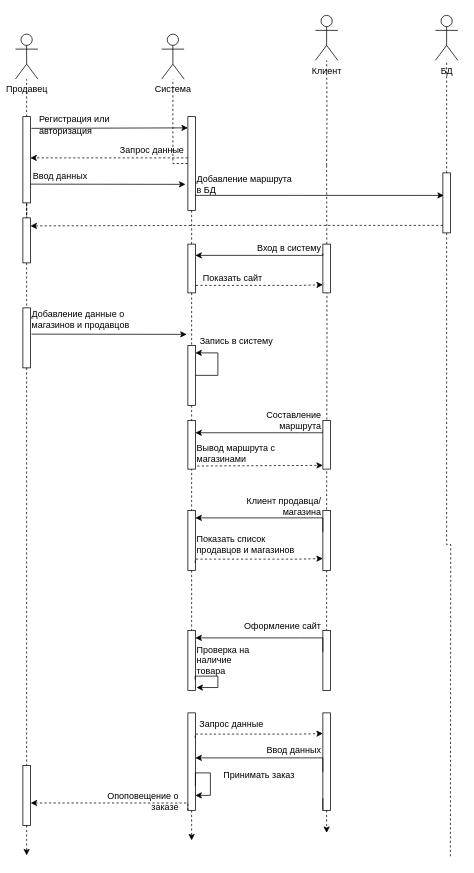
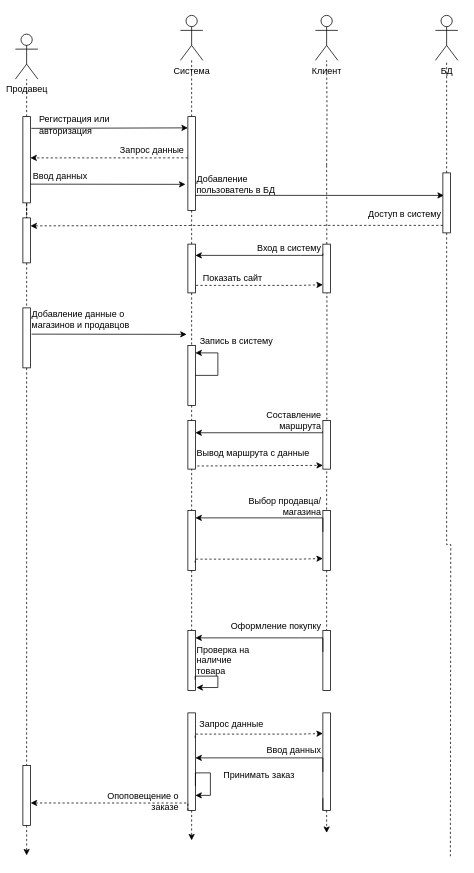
  <mxCell id="0" />
  <mxCell id="1" parent="0" />
  <mxCell id="2" value="Клиент" style="shape=umlActor;verticalLabelPosition=bottom;verticalAlign=top;html=1;outlineConnect=0;" parent="1" vertex="1"><mxGeometry x="420" y="20" width="30" height="60" as="geometry" /></mxCell>
- <mxCell id="3" value="Система" style="shape=umlActor;verticalLabelPosition=bottom;verticalAlign=top;html=1;outlineConnect=0;" parent="1" vertex="1"><mxGeometry x="215" y="45" width="30" height="60" as="geometry" /></mxCell>
+ <mxCell id="3" value="Система" style="shape=umlActor;verticalLabelPosition=bottom;verticalAlign=top;html=1;outlineConnect=0;" parent="1" vertex="1"><mxGeometry x="240" y="20" width="30" height="60" as="geometry" /></mxCell>
  <mxCell id="4" value="Продавец" style="shape=umlActor;verticalLabelPosition=bottom;verticalAlign=top;html=1;outlineConnect=0;" parent="1" vertex="1"><mxGeometry x="20" y="45" width="30" height="60" as="geometry" /></mxCell>
  <mxCell id="5" style="edgeStyle=orthogonalEdgeStyle;rounded=0;orthogonalLoop=1;jettySize=auto;html=1;dashed=1;endArrow=none;endFill=0;entryX=0.5;entryY=0;entryDx=0;entryDy=0;" parent="1" source="6" edge="1" target="77"><mxGeometry relative="1" as="geometry"><mxPoint x="35" y="780" as="targetPoint" /></mxGeometry></mxCell>
  <mxCell id="6" value="" style="rounded=0;whiteSpace=wrap;html=1;" parent="1" vertex="1"><mxGeometry x="30" y="410" width="10" height="80" as="geometry" /></mxCell>
- <mxCell id="7" value="Клиент продавца/магазина" style="text;html=1;strokeColor=none;fillColor=none;align=right;verticalAlign=middle;whiteSpace=wrap;rounded=0;" parent="1" vertex="1"><mxGeometry x="300" y="650" width="130" height="50" as="geometry" /></mxCell>
+ <mxCell id="7" value="Выбор продавца/магазина" style="text;html=1;strokeColor=none;fillColor=none;align=right;verticalAlign=middle;whiteSpace=wrap;rounded=0;" parent="1" vertex="1"><mxGeometry x="300" y="650" width="130" height="50" as="geometry" /></mxCell>
  <mxCell id="8" style="edgeStyle=orthogonalEdgeStyle;rounded=0;orthogonalLoop=1;jettySize=auto;html=1;entryX=0.5;entryY=0;entryDx=0;entryDy=0;dashed=1;endArrow=none;endFill=0;startArrow=none;" parent="1" source="45" target="6" edge="1"><mxGeometry relative="1" as="geometry" /></mxCell>
  <mxCell id="9" style="edgeStyle=orthogonalEdgeStyle;rounded=0;orthogonalLoop=1;jettySize=auto;html=1;dashed=1;endArrow=none;endFill=0;" parent="1" source="10" target="4" edge="1"><mxGeometry relative="1" as="geometry" /></mxCell>
  <mxCell id="10" value="" style="rounded=0;whiteSpace=wrap;html=1;" parent="1" vertex="1"><mxGeometry x="30" y="155" width="10" height="115" as="geometry" /></mxCell>
  <mxCell id="11" style="edgeStyle=orthogonalEdgeStyle;rounded=0;orthogonalLoop=1;jettySize=auto;html=1;dashed=1;endArrow=none;endFill=0;" parent="1" source="12" target="3" edge="1"><mxGeometry relative="1" as="geometry" /></mxCell>
  <mxCell id="12" value="" style="rounded=0;whiteSpace=wrap;html=1;" parent="1" vertex="1"><mxGeometry x="250" y="155" width="10" height="125" as="geometry" /></mxCell>
  <mxCell id="13" style="edgeStyle=orthogonalEdgeStyle;rounded=0;orthogonalLoop=1;jettySize=auto;html=1;dashed=1;endArrow=none;endFill=0;" parent="1" target="2" edge="1"><mxGeometry relative="1" as="geometry"><mxPoint x="435" y="220" as="sourcePoint" /></mxGeometry></mxCell>
  <mxCell id="14" style="edgeStyle=orthogonalEdgeStyle;rounded=0;orthogonalLoop=1;jettySize=auto;html=1;endArrow=none;endFill=0;dashed=1;" parent="1" target="22" edge="1"><mxGeometry relative="1" as="geometry"><mxPoint x="435" y="220" as="sourcePoint" /></mxGeometry></mxCell>
  <mxCell id="15" value="Регистрация или авторизация&amp;nbsp;" style="text;html=1;strokeColor=none;fillColor=none;align=left;verticalAlign=middle;whiteSpace=wrap;rounded=0;" parent="1" vertex="1"><mxGeometry x="50" y="156" width="130" height="20" as="geometry" /></mxCell>
  <mxCell id="16" value="" style="endArrow=classic;html=1;rounded=0;fontSize=12;exitX=1.131;exitY=0.136;exitDx=0;exitDy=0;exitPerimeter=0;" parent="1" source="10" edge="1"><mxGeometry width="50" height="50" relative="1" as="geometry"><mxPoint x="40" y="176" as="sourcePoint" /><mxPoint x="250" y="170" as="targetPoint" /></mxGeometry></mxCell>
  <mxCell id="17" style="edgeStyle=orthogonalEdgeStyle;rounded=0;orthogonalLoop=1;jettySize=auto;html=1;exitX=0;exitY=0.75;exitDx=0;exitDy=0;entryX=1;entryY=0.75;entryDx=0;entryDy=0;dashed=1;" parent="1" edge="1"><mxGeometry relative="1" as="geometry"><mxPoint x="250" y="210" as="sourcePoint" /><mxPoint x="40" y="210" as="targetPoint" /></mxGeometry></mxCell>
  <mxCell id="18" value="Запрос данные" style="text;html=1;strokeColor=none;fillColor=none;align=center;verticalAlign=middle;whiteSpace=wrap;rounded=0;" parent="1" vertex="1"><mxGeometry x="155" y="187.5" width="95" height="25" as="geometry" /></mxCell>
  <mxCell id="19" value="Ввод данных" style="text;html=1;strokeColor=none;fillColor=none;align=center;verticalAlign=middle;whiteSpace=wrap;rounded=0;" parent="1" vertex="1"><mxGeometry x="40" y="220" width="80" height="30" as="geometry" /></mxCell>
  <mxCell id="20" value="" style="endArrow=classic;html=1;rounded=0;fontSize=12;entryX=-0.192;entryY=0.11;entryDx=0;entryDy=0;entryPerimeter=0;exitX=1.131;exitY=0.136;exitDx=0;exitDy=0;exitPerimeter=0;" parent="1" edge="1"><mxGeometry width="50" height="50" relative="1" as="geometry"><mxPoint x="40" y="245" as="sourcePoint" /><mxPoint x="246.77" y="245.31" as="targetPoint" /></mxGeometry></mxCell>
  <mxCell id="21" style="edgeStyle=orthogonalEdgeStyle;rounded=0;orthogonalLoop=1;jettySize=auto;html=1;entryX=0.5;entryY=0;entryDx=0;entryDy=0;dashed=1;endArrow=none;endFill=0;" edge="1" parent="1" source="22" target="35"><mxGeometry relative="1" as="geometry" /></mxCell>
  <mxCell id="22" value="" style="rounded=0;whiteSpace=wrap;html=1;" parent="1" vertex="1"><mxGeometry x="430" y="680" width="10" height="80" as="geometry" /></mxCell>
  <mxCell id="23" style="edgeStyle=orthogonalEdgeStyle;rounded=0;orthogonalLoop=1;jettySize=auto;html=1;entryX=0.5;entryY=0;entryDx=0;entryDy=0;dashed=1;endArrow=none;endFill=0;" edge="1" parent="1" source="24" target="36"><mxGeometry relative="1" as="geometry" /></mxCell>
  <mxCell id="24" value="" style="rounded=0;whiteSpace=wrap;html=1;" parent="1" vertex="1"><mxGeometry x="250" y="680" width="10" height="80" as="geometry" /></mxCell>
  <mxCell id="25" style="edgeStyle=orthogonalEdgeStyle;rounded=0;orthogonalLoop=1;jettySize=auto;html=1;exitX=1;exitY=0.75;exitDx=0;exitDy=0;entryX=0.031;entryY=0.692;entryDx=0;entryDy=0;entryPerimeter=0;dashed=1;" parent="1" edge="1"><mxGeometry relative="1" as="geometry"><Array as="points"><mxPoint x="259.69" y="745" /><mxPoint x="399.69" y="745" /></Array><mxPoint x="259.69" y="750" as="sourcePoint" /><mxPoint x="430" y="744.2" as="targetPoint" /></mxGeometry></mxCell>
- <mxCell id="26" value="Показать список продавцов и магазинов" style="text;html=1;strokeColor=none;fillColor=none;align=left;verticalAlign=middle;whiteSpace=wrap;rounded=0;" parent="1" vertex="1"><mxGeometry x="260" y="715" width="140" height="20" as="geometry" /></mxCell>
  <mxCell id="27" style="edgeStyle=orthogonalEdgeStyle;rounded=0;orthogonalLoop=1;jettySize=auto;html=1;exitX=0;exitY=0.25;exitDx=0;exitDy=0;" parent="1" edge="1"><mxGeometry relative="1" as="geometry"><mxPoint x="260" y="690" as="targetPoint" /><Array as="points"><mxPoint x="400" y="690" /><mxPoint x="261" y="690" /></Array><mxPoint x="430" y="708.75" as="sourcePoint" /></mxGeometry></mxCell>
  <mxCell id="28" value="Добавление данные о магазинов и продавцов" style="text;html=1;strokeColor=none;fillColor=none;align=left;verticalAlign=middle;whiteSpace=wrap;rounded=0;" parent="1" vertex="1"><mxGeometry x="40" y="410" width="148.38" height="30" as="geometry" /></mxCell>
  <mxCell id="29" value="" style="endArrow=classic;html=1;rounded=0;fontSize=12;entryX=-0.192;entryY=0.11;entryDx=0;entryDy=0;entryPerimeter=0;exitX=1.131;exitY=0.136;exitDx=0;exitDy=0;exitPerimeter=0;" parent="1" edge="1"><mxGeometry width="50" height="50" relative="1" as="geometry"><mxPoint x="41.62" y="445" as="sourcePoint" /><mxPoint x="248.39" y="445.31" as="targetPoint" /></mxGeometry></mxCell>
  <mxCell id="30" style="edgeStyle=orthogonalEdgeStyle;rounded=0;orthogonalLoop=1;jettySize=auto;html=1;entryX=0.5;entryY=0;entryDx=0;entryDy=0;dashed=1;endArrow=none;endFill=0;" parent="1" source="31" target="24" edge="1"><mxGeometry relative="1" as="geometry" /></mxCell>
  <mxCell id="31" value="" style="rounded=0;whiteSpace=wrap;html=1;" parent="1" vertex="1"><mxGeometry x="250" y="460" width="10" height="80" as="geometry" /></mxCell>
  <mxCell id="32" value="Запись в систему" style="text;html=1;strokeColor=none;fillColor=none;align=center;verticalAlign=middle;whiteSpace=wrap;rounded=0;" parent="1" vertex="1"><mxGeometry x="260" y="440" width="110" height="30" as="geometry" /></mxCell>
  <mxCell id="33" style="edgeStyle=orthogonalEdgeStyle;rounded=0;orthogonalLoop=1;jettySize=auto;html=1;entryX=1;entryY=0.125;entryDx=0;entryDy=0;entryPerimeter=0;endArrow=classic;endFill=1;exitX=1;exitY=0.5;exitDx=0;exitDy=0;" parent="1" source="31" target="31" edge="1"><mxGeometry relative="1" as="geometry"><Array as="points"><mxPoint x="290" y="500" /><mxPoint x="290" y="470" /></Array></mxGeometry></mxCell>
- <mxCell id="34" value="Оформление сайт" style="text;html=1;strokeColor=none;fillColor=none;align=right;verticalAlign=middle;whiteSpace=wrap;rounded=0;" parent="1" vertex="1"><mxGeometry x="300" y="810" width="130" height="50" as="geometry" /></mxCell>
+ <mxCell id="34" value="Оформление покупку" style="text;html=1;strokeColor=none;fillColor=none;align=right;verticalAlign=middle;whiteSpace=wrap;rounded=0;" parent="1" vertex="1"><mxGeometry x="300" y="810" width="130" height="50" as="geometry" /></mxCell>
  <mxCell id="35" value="" style="rounded=0;whiteSpace=wrap;html=1;" parent="1" vertex="1"><mxGeometry x="430" y="840" width="10" height="80" as="geometry" /></mxCell>
  <mxCell id="36" value="" style="rounded=0;whiteSpace=wrap;html=1;" parent="1" vertex="1"><mxGeometry x="250" y="840" width="10" height="80" as="geometry" /></mxCell>
  <mxCell id="37" style="edgeStyle=orthogonalEdgeStyle;rounded=0;orthogonalLoop=1;jettySize=auto;html=1;exitX=0;exitY=0.25;exitDx=0;exitDy=0;" parent="1" edge="1"><mxGeometry relative="1" as="geometry"><mxPoint x="260" y="850" as="targetPoint" /><Array as="points"><mxPoint x="400" y="850" /><mxPoint x="261" y="850" /></Array><mxPoint x="430" y="868.75" as="sourcePoint" /></mxGeometry></mxCell>
  <mxCell id="38" value="" style="endArrow=classic;html=1;rounded=0;fontSize=12;exitX=1.131;exitY=0.136;exitDx=0;exitDy=0;exitPerimeter=0;entryX=0.133;entryY=0.376;entryDx=0;entryDy=0;entryPerimeter=0;" edge="1" parent="1" target="41"><mxGeometry width="50" height="50" relative="1" as="geometry"><mxPoint x="260" y="260" as="sourcePoint" /><mxPoint x="580" y="260" as="targetPoint" /></mxGeometry></mxCell>
  <mxCell id="39" style="edgeStyle=orthogonalEdgeStyle;rounded=0;orthogonalLoop=1;jettySize=auto;html=1;dashed=1;endArrow=none;endFill=0;" edge="1" parent="1" source="41" target="42"><mxGeometry relative="1" as="geometry" /></mxCell>
  <mxCell id="40" style="edgeStyle=orthogonalEdgeStyle;rounded=0;orthogonalLoop=1;jettySize=auto;html=1;dashed=1;endArrow=none;endFill=0;" edge="1" parent="1" source="41"><mxGeometry relative="1" as="geometry"><mxPoint x="600" y="1141.143" as="targetPoint" /></mxGeometry></mxCell>
  <mxCell id="41" value="" style="rounded=0;whiteSpace=wrap;html=1;" vertex="1" parent="1"><mxGeometry x="590" y="230" width="10" height="80" as="geometry" /></mxCell>
  <mxCell id="42" value="БД" style="shape=umlActor;verticalLabelPosition=bottom;verticalAlign=top;html=1;outlineConnect=0;" vertex="1" parent="1"><mxGeometry x="580" y="20" width="30" height="60" as="geometry" /></mxCell>
- <mxCell id="43" value="Добавление маршрута в БД" style="text;html=1;strokeColor=none;fillColor=none;align=left;verticalAlign=middle;whiteSpace=wrap;rounded=0;" vertex="1" parent="1"><mxGeometry x="260" y="230" width="130" height="30" as="geometry" /></mxCell>
+ <mxCell id="43" value="Добавление пользователь в БД" style="text;html=1;strokeColor=none;fillColor=none;align=left;verticalAlign=middle;whiteSpace=wrap;rounded=0;" vertex="1" parent="1"><mxGeometry x="260" y="230" width="130" height="30" as="geometry" /></mxCell>
  <mxCell id="44" style="edgeStyle=orthogonalEdgeStyle;rounded=0;orthogonalLoop=1;jettySize=auto;html=1;exitX=0;exitY=0.875;exitDx=0;exitDy=0;entryX=1.014;entryY=0.178;entryDx=0;entryDy=0;dashed=1;exitPerimeter=0;entryPerimeter=0;" edge="1" parent="1" source="41" target="45"><mxGeometry relative="1" as="geometry"><mxPoint x="470" y="300" as="sourcePoint" /><mxPoint x="260" y="300" as="targetPoint" /></mxGeometry></mxCell>
  <mxCell id="45" value="" style="rounded=0;whiteSpace=wrap;html=1;" vertex="1" parent="1"><mxGeometry x="30" y="290" width="10" height="60" as="geometry" /></mxCell>
  <mxCell id="46" value="" style="edgeStyle=orthogonalEdgeStyle;rounded=0;orthogonalLoop=1;jettySize=auto;html=1;entryX=0.5;entryY=0;entryDx=0;entryDy=0;dashed=1;endArrow=none;endFill=0;" edge="1" parent="1" source="10" target="45"><mxGeometry relative="1" as="geometry"><mxPoint x="35" y="270" as="sourcePoint" /><mxPoint x="35" y="560" as="targetPoint" /></mxGeometry></mxCell>
+ <mxCell id="47" value="&lt;div style=&quot;&quot;&gt;&lt;span style=&quot;background-color: initial;&quot;&gt;Доступ в систему&lt;/span&gt;&lt;/div&gt;" style="text;html=1;strokeColor=none;fillColor=none;align=right;verticalAlign=middle;whiteSpace=wrap;rounded=0;" vertex="1" parent="1"><mxGeometry x="460" y="270" width="130" height="30" as="geometry" /></mxCell>
  <mxCell id="48" value="" style="rounded=0;whiteSpace=wrap;html=1;" vertex="1" parent="1"><mxGeometry x="430" y="325" width="10" height="65" as="geometry" /></mxCell>
  <mxCell id="49" value="Вход в систему" style="text;html=1;strokeColor=none;fillColor=none;align=right;verticalAlign=middle;whiteSpace=wrap;rounded=0;" vertex="1" parent="1"><mxGeometry x="320" y="320" width="110" height="20" as="geometry" /></mxCell>
  <mxCell id="50" style="edgeStyle=orthogonalEdgeStyle;rounded=0;orthogonalLoop=1;jettySize=auto;html=1;exitX=1;exitY=0.75;exitDx=0;exitDy=0;entryX=0.031;entryY=0.692;entryDx=0;entryDy=0;entryPerimeter=0;dashed=1;" edge="1" parent="1"><mxGeometry relative="1" as="geometry"><Array as="points"><mxPoint x="259.69" y="380" /><mxPoint x="399.69" y="380" /></Array><mxPoint x="259.69" y="385" as="sourcePoint" /><mxPoint x="430" y="379.2" as="targetPoint" /></mxGeometry></mxCell>
  <mxCell id="51" value="Показать сайт" style="text;html=1;strokeColor=none;fillColor=none;align=center;verticalAlign=middle;whiteSpace=wrap;rounded=0;" vertex="1" parent="1"><mxGeometry x="260" y="360" width="100" height="20" as="geometry" /></mxCell>
  <mxCell id="52" style="edgeStyle=orthogonalEdgeStyle;rounded=0;orthogonalLoop=1;jettySize=auto;html=1;exitX=0;exitY=0.25;exitDx=0;exitDy=0;" edge="1" parent="1"><mxGeometry relative="1" as="geometry"><mxPoint x="260" y="340" as="targetPoint" /><Array as="points"><mxPoint x="400" y="340" /><mxPoint x="261" y="340" /></Array><mxPoint x="430" y="337.5" as="sourcePoint" /></mxGeometry></mxCell>
  <mxCell id="53" value="" style="rounded=0;whiteSpace=wrap;html=1;" vertex="1" parent="1"><mxGeometry x="250" y="325" width="10" height="65" as="geometry" /></mxCell>
  <mxCell id="54" value="" style="edgeStyle=orthogonalEdgeStyle;rounded=0;orthogonalLoop=1;jettySize=auto;html=1;entryX=0.5;entryY=0;entryDx=0;entryDy=0;endArrow=none;endFill=0;dashed=1;" edge="1" parent="1" source="12" target="53"><mxGeometry relative="1" as="geometry"><mxPoint x="255" y="280" as="sourcePoint" /><mxPoint x="255" y="560" as="targetPoint" /></mxGeometry></mxCell>
  <mxCell id="55" value="" style="edgeStyle=orthogonalEdgeStyle;rounded=0;orthogonalLoop=1;jettySize=auto;html=1;endArrow=none;endFill=0;dashed=1;startArrow=none;" edge="1" parent="1" source="53"><mxGeometry relative="1" as="geometry"><mxPoint x="255" y="390" as="sourcePoint" /><mxPoint x="255" y="460" as="targetPoint" /></mxGeometry></mxCell>
- <mxCell id="56" value="&lt;span style=&quot;text-align: center;&quot;&gt;Вывод маршрута с магазинами&lt;/span&gt;" style="text;html=1;strokeColor=none;fillColor=none;align=left;verticalAlign=middle;whiteSpace=wrap;rounded=0;" vertex="1" parent="1"><mxGeometry x="260" y="591.5" width="170" height="25" as="geometry" /></mxCell>
+ <mxCell id="56" value="&lt;span style=&quot;text-align: center;&quot;&gt;Вывод маршрута с данные&lt;/span&gt;" style="text;html=1;strokeColor=none;fillColor=none;align=left;verticalAlign=middle;whiteSpace=wrap;rounded=0;" vertex="1" parent="1"><mxGeometry x="260" y="591.5" width="170" height="25" as="geometry" /></mxCell>
  <mxCell id="57" style="edgeStyle=orthogonalEdgeStyle;rounded=0;orthogonalLoop=1;jettySize=auto;html=1;exitX=0;exitY=0.25;exitDx=0;exitDy=0;" edge="1" parent="1"><mxGeometry relative="1" as="geometry"><mxPoint x="260" y="576.5" as="targetPoint" /><Array as="points"><mxPoint x="400" y="576.5" /><mxPoint x="261" y="576.5" /></Array><mxPoint x="430" y="574" as="sourcePoint" /></mxGeometry></mxCell>
  <mxCell id="58" value="&lt;span style=&quot;text-align: center;&quot;&gt;Составление маршрута&lt;/span&gt;" style="text;html=1;strokeColor=none;fillColor=none;align=right;verticalAlign=middle;whiteSpace=wrap;rounded=0;" vertex="1" parent="1"><mxGeometry x="300" y="550" width="130" height="20" as="geometry" /></mxCell>
  <mxCell id="59" value="" style="endArrow=classic;html=1;rounded=0;fontSize=12;exitX=1.253;exitY=0.936;exitDx=0;exitDy=0;exitPerimeter=0;dashed=1;" edge="1" source="60" parent="1"><mxGeometry width="50" height="50" relative="1" as="geometry"><mxPoint x="260" y="626.08" as="sourcePoint" /><mxPoint x="430" y="620" as="targetPoint" /></mxGeometry></mxCell>
  <mxCell id="60" value="" style="rounded=0;whiteSpace=wrap;html=1;" vertex="1" parent="1"><mxGeometry x="250" y="560" width="10" height="65" as="geometry" /></mxCell>
  <mxCell id="61" value="" style="rounded=0;whiteSpace=wrap;html=1;" vertex="1" parent="1"><mxGeometry x="430" y="560" width="10" height="65" as="geometry" /></mxCell>
  <mxCell id="62" value="Запрос данные&amp;nbsp;" style="text;html=1;strokeColor=none;fillColor=none;align=center;verticalAlign=middle;whiteSpace=wrap;rounded=0;" vertex="1" parent="1"><mxGeometry x="260" y="952.5" width="100" height="25" as="geometry" /></mxCell>
  <mxCell id="63" style="edgeStyle=orthogonalEdgeStyle;rounded=0;orthogonalLoop=1;jettySize=auto;html=1;exitX=1;exitY=0.75;exitDx=0;exitDy=0;entryX=1.148;entryY=0.953;entryDx=0;entryDy=0;entryPerimeter=0;" edge="1" parent="1" target="36"><mxGeometry relative="1" as="geometry"><Array as="points"><mxPoint x="260" y="901" /><mxPoint x="290" y="901" /><mxPoint x="290" y="916" /></Array><mxPoint x="259.69" y="905.8" as="sourcePoint" /><mxPoint x="430" y="900" as="targetPoint" /></mxGeometry></mxCell>
  <mxCell id="64" value="Ввод данных" style="text;html=1;strokeColor=none;fillColor=none;align=right;verticalAlign=middle;whiteSpace=wrap;rounded=0;" vertex="1" parent="1"><mxGeometry x="300" y="989" width="130" height="22.5" as="geometry" /></mxCell>
  <mxCell id="65" style="edgeStyle=orthogonalEdgeStyle;rounded=0;orthogonalLoop=1;jettySize=auto;html=1;dashed=1;endArrow=classic;endFill=1;" edge="1" parent="1" source="66"><mxGeometry relative="1" as="geometry"><mxPoint x="435" y="1110" as="targetPoint" /></mxGeometry></mxCell>
  <mxCell id="66" value="" style="rounded=0;whiteSpace=wrap;html=1;" vertex="1" parent="1"><mxGeometry x="430" y="950" width="10" height="130" as="geometry" /></mxCell>
  <mxCell id="67" style="edgeStyle=orthogonalEdgeStyle;rounded=0;orthogonalLoop=1;jettySize=auto;html=1;dashed=1;endArrow=classic;endFill=1;" edge="1" parent="1" source="68"><mxGeometry relative="1" as="geometry"><mxPoint x="255" y="1120" as="targetPoint" /></mxGeometry></mxCell>
  <mxCell id="68" value="" style="rounded=0;whiteSpace=wrap;html=1;" vertex="1" parent="1"><mxGeometry x="250" y="950" width="10" height="130" as="geometry" /></mxCell>
  <mxCell id="69" style="edgeStyle=orthogonalEdgeStyle;rounded=0;orthogonalLoop=1;jettySize=auto;html=1;exitX=0;exitY=0.25;exitDx=0;exitDy=0;" edge="1" parent="1"><mxGeometry relative="1" as="geometry"><mxPoint x="260" y="1010" as="targetPoint" /><Array as="points"><mxPoint x="400" y="1010" /><mxPoint x="261" y="1010" /></Array><mxPoint x="430" y="1028.75" as="sourcePoint" /></mxGeometry></mxCell>
  <mxCell id="70" value="Проверка на&lt;br&gt;наличие&lt;br&gt;товара" style="text;html=1;strokeColor=none;fillColor=none;align=left;verticalAlign=middle;whiteSpace=wrap;rounded=0;" vertex="1" parent="1"><mxGeometry x="260" y="855" width="110" height="50" as="geometry" /></mxCell>
  <mxCell id="71" style="edgeStyle=orthogonalEdgeStyle;rounded=0;orthogonalLoop=1;jettySize=auto;html=1;exitX=1;exitY=0.75;exitDx=0;exitDy=0;entryX=0.031;entryY=0.692;entryDx=0;entryDy=0;entryPerimeter=0;dashed=1;" edge="1" parent="1"><mxGeometry relative="1" as="geometry"><Array as="points"><mxPoint x="259.69" y="978.3" /><mxPoint x="399.69" y="978.3" /></Array><mxPoint x="259.69" y="983.3" as="sourcePoint" /><mxPoint x="430" y="977.5" as="targetPoint" /></mxGeometry></mxCell>
  <mxCell id="72" style="edgeStyle=orthogonalEdgeStyle;rounded=0;orthogonalLoop=1;jettySize=auto;html=1;exitX=0;exitY=1;exitDx=0;exitDy=0;entryX=0;entryY=0.875;entryDx=0;entryDy=0;entryPerimeter=0;endArrow=none;endFill=0;" edge="1" parent="1" source="66" target="66"><mxGeometry relative="1" as="geometry" /></mxCell>
  <mxCell id="73" style="edgeStyle=orthogonalEdgeStyle;rounded=0;orthogonalLoop=1;jettySize=auto;html=1;endArrow=classic;endFill=1;exitX=1;exitY=0.75;exitDx=0;exitDy=0;" edge="1" parent="1" source="68"><mxGeometry relative="1" as="geometry"><mxPoint x="260" y="1060" as="targetPoint" /><Array as="points"><mxPoint x="260" y="1030" /><mxPoint x="280" y="1030" /><mxPoint x="280" y="1060" /></Array></mxGeometry></mxCell>
  <mxCell id="74" value="Принимать заказ" style="text;html=1;strokeColor=none;fillColor=none;align=center;verticalAlign=middle;whiteSpace=wrap;rounded=0;" vertex="1" parent="1"><mxGeometry x="295" y="1020" width="100" height="25" as="geometry" /></mxCell>
  <mxCell id="75" style="edgeStyle=orthogonalEdgeStyle;rounded=0;orthogonalLoop=1;jettySize=auto;html=1;entryX=1.037;entryY=0.627;entryDx=0;entryDy=0;entryPerimeter=0;dashed=1;" edge="1" parent="1" target="77"><mxGeometry relative="1" as="geometry"><mxPoint x="79.97" y="1070" as="targetPoint" /><Array as="points"><mxPoint x="250" y="1070" /></Array><mxPoint x="250" y="1080" as="sourcePoint" /></mxGeometry></mxCell>
  <mxCell id="76" style="edgeStyle=orthogonalEdgeStyle;rounded=0;orthogonalLoop=1;jettySize=auto;html=1;dashed=1;endArrow=classic;endFill=1;" edge="1" parent="1" source="77"><mxGeometry relative="1" as="geometry"><mxPoint x="35" y="1140" as="targetPoint" /></mxGeometry></mxCell>
  <mxCell id="77" value="" style="rounded=0;whiteSpace=wrap;html=1;" vertex="1" parent="1"><mxGeometry x="30" y="1020" width="10" height="80" as="geometry" /></mxCell>
  <mxCell id="78" value="&lt;div style=&quot;&quot;&gt;&lt;span style=&quot;background-color: initial;&quot;&gt;Опоповещение о заказе&lt;/span&gt;&lt;/div&gt;" style="text;html=1;strokeColor=none;fillColor=none;align=right;verticalAlign=middle;whiteSpace=wrap;rounded=0;" vertex="1" parent="1"><mxGeometry x="140" y="1055" width="100" height="25" as="geometry" /></mxCell>
